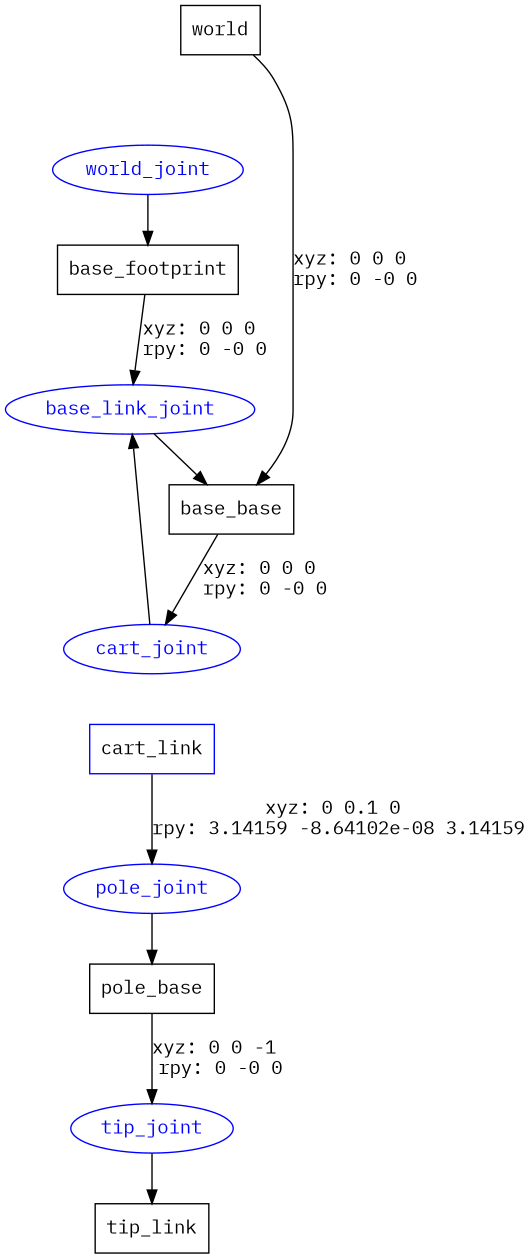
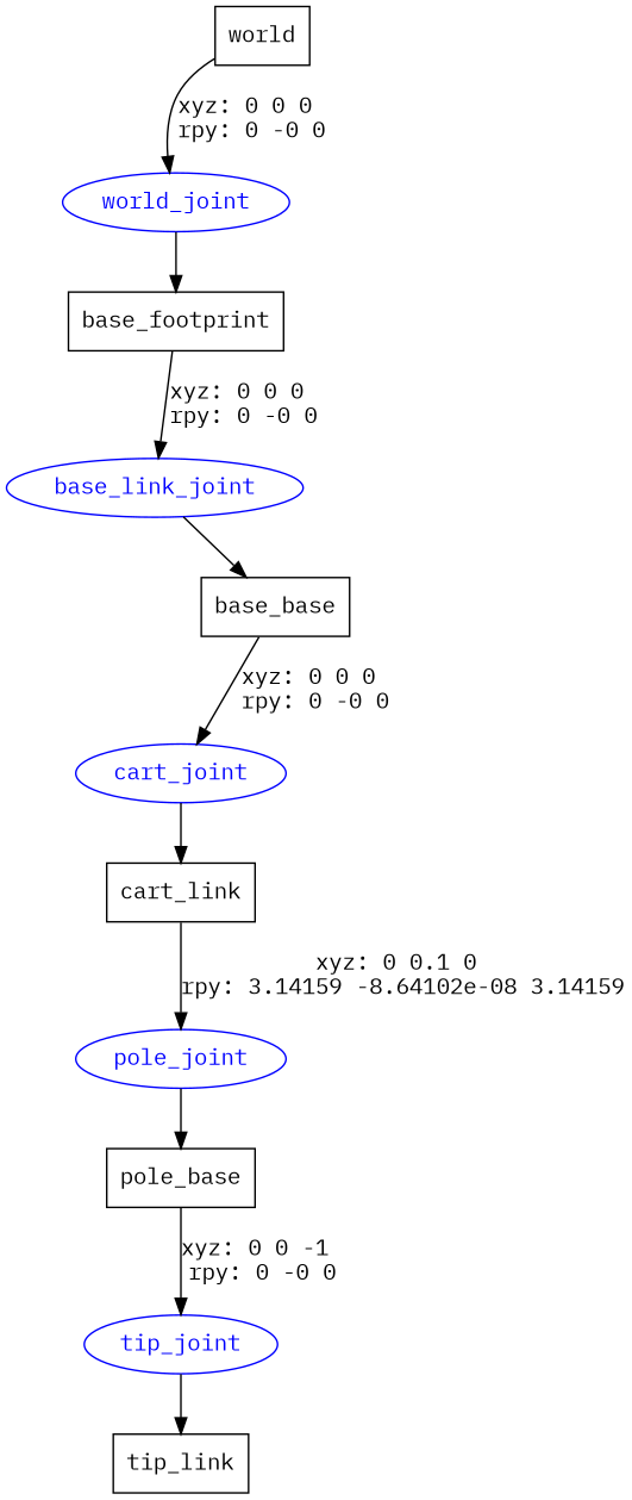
  digraph {
    fontname="IBM Plex Mono"
    node [fontname="IBM Plex Mono" shape=box]
    edge [fontname="IBM Plex Mono"]
    n1 [label=world]
    world_joint [color=blue fontcolor=blue shape=ellipse]
    n3 [label=base_footprint]
    base_link_joint [color=blue fontcolor=blue shape=ellipse]
    n5 [label=base_base]
    cart_joint [color=blue fontcolor=blue shape=ellipse]
-   n7 [label=cart_link color=blue]
+   n7 [label=cart_link]
    pole_joint [color=blue fontcolor=blue shape=ellipse]
    n9 [label=pole_base]
    tip_joint [color=blue fontcolor=blue shape=ellipse]
    n11 [label=tip_link]
-   n1 -> n5 [label="xyz: 0 0 0 \nrpy: 0 -0 0"]
+   n1 -> world_joint [label="xyz: 0 0 0 \nrpy: 0 -0 0"]
    world_joint -> n3
    n3 -> base_link_joint [label="xyz: 0 0 0 \nrpy: 0 -0 0"]
    base_link_joint -> n5
    n5 -> cart_joint [label="xyz: 0 0 0 \nrpy: 0 -0 0"]
-   cart_joint -> base_link_joint
+   cart_joint -> n7
    n7 -> pole_joint [label="xyz: 0 0.1 0 \nrpy: 3.14159 -8.64102e-08 3.14159"]
    pole_joint -> n9
    n9 -> tip_joint [label="xyz: 0 0 -1 \nrpy: 0 -0 0"]
    tip_joint -> n11
  }
